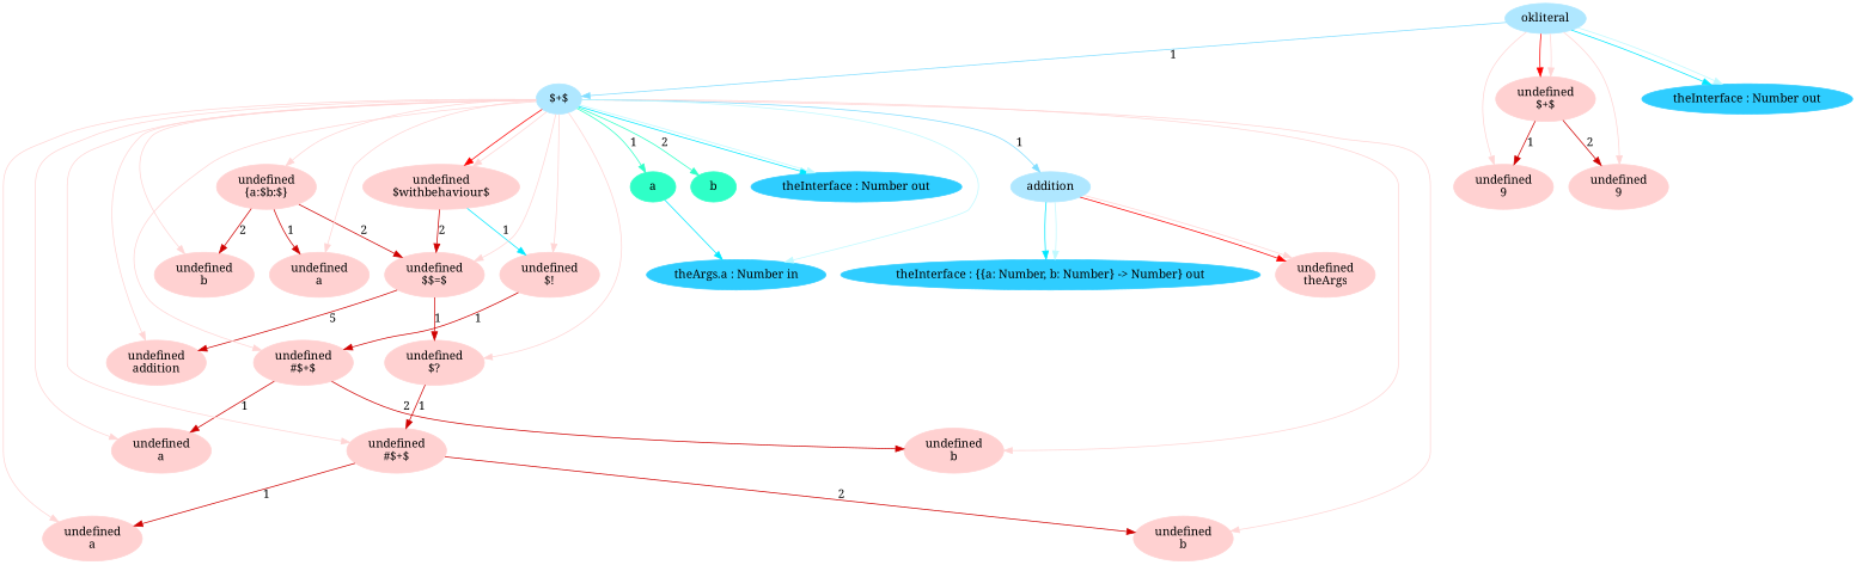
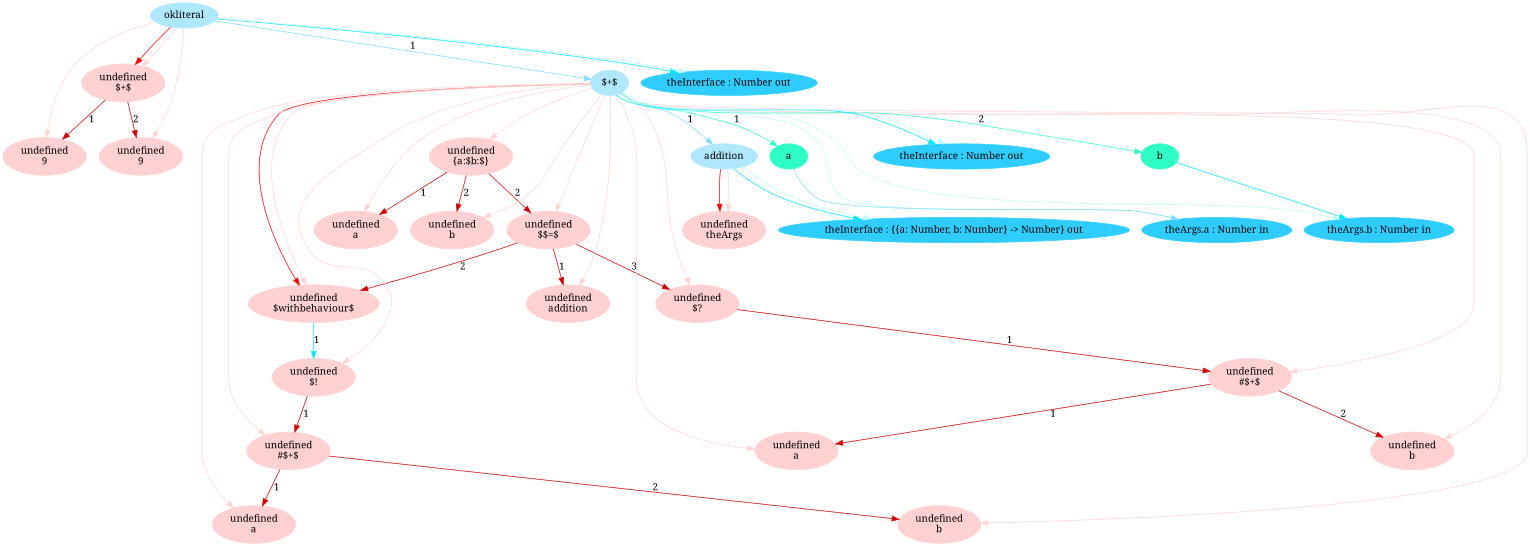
  digraph {
    fontname="Noto Serif"
    node [color="#ffd1d1" fontname="Noto Serif" shape=ellipse style=filled]
    edge [arrowHead=normal arrowsize=1 color="#ffd5d5" dir=forward fontname="Noto Serif"]
    n1 [label="undefined\ntheArgs"]
    n2 [label="undefined\n$withbehaviour$"]
    n3 [label="undefined\n$!"]
    n4 [label="undefined\n$$=$"]
    n5 [label="undefined\n#$+$"]
    n6 [label="undefined\naddition"]
    n7 [label="undefined\n$?"]
    n8 [label="undefined\na"]
    n9 [label="undefined\nb"]
    n10 [label="undefined\n{a:$b:$}"]
    n11 [label="undefined\na"]
    n12 [label="undefined\nb"]
    n13 [label="undefined\n#$+$"]
    n14 [label="undefined\na"]
    n15 [label="undefined\nb"]
    n16 [label="undefined\n$+$"]
    n17 [label="undefined\n9"]
    n18 [label="undefined\n9"]
    n19 [color="#afe7ff" label=okliteral]
    n20 [color="#afe7ff" label="$+$"]
    n21 [color="#2fcdff" label="theInterface : Number out"]
    n22 [color="#afe7ff" label=addition]
    n23 [color="#2fffc7" label=a]
    n24 [color="#2fffc7" label=b]
    n25 [color="#2fcdff" label="theArgs.a : Number in"]
+   n26 [color="#2fcdff" label="theArgs.b : Number in"]
    n27 [color="#2fcdff" label="theInterface : Number out"]
    n28 [color="#2fcdff" label="theInterface : {{a: Number, b: Number} -> Number} out"]
    n2 -> n3 [color="#00e8ff" label=1]
-   n2 -> n4 [color="#d00000" label=2]
+   n4 -> n2 [color="#d00000" label=2]
    n3 -> n5 [color="#d00000" label=1]
-   n4 -> n6 [color="#d00000" label=5]
-   n4 -> n7 [color="#d00000" label=1]
+   n4 -> n6 [color="#d00000" label=1]
+   n4 -> n7 [color="#d00000" label=3]
    n5 -> n8 [color="#d00000" label=1]
    n5 -> n9 [color="#d00000" label=2]
    n7 -> n13 [color="#d00000" label=1]
    n10 -> n4 [color="#d00000" label=2]
    n10 -> n11 [color="#d00000" label=1]
    n10 -> n12 [color="#d00000" label=2]
    n13 -> n14 [color="#d00000" label=1]
    n13 -> n15 [color="#d00000" label=2]
    n16 -> n17 [color="#d00000" label=1]
    n16 -> n18 [color="#d00000" label=2]
    n19 -> n16 [color="#ff0000"]
    n19 -> n16
    n19 -> n17
    n19 -> n18
    n19 -> n20 [color="#81ddff" label=1]
    n19 -> n21 [color="#00e8ff"]
    n19 -> n21 [color="#bef9ff"]
    n20 -> n2 [color="#ff0000"]
    n20 -> n2
    n20 -> n3
    n20 -> n4
    n20 -> n5
    n20 -> n6
    n20 -> n7
    n20 -> n8
    n20 -> n9
    n20 -> n10
    n20 -> n11
    n20 -> n12
    n20 -> n13
    n20 -> n14
    n20 -> n15
    n20 -> n22 [color="#81ddff" label=1]
    n20 -> n23 [color="#2fffc7" label=1]
    n20 -> n24 [color="#2fffc7" label=2]
    n20 -> n25 [color="#bef9ff"]
+   n20 -> n26 [color="#bef9ff"]
    n20 -> n27 [color="#00e8ff"]
    n20 -> n27 [color="#bef9ff"]
    n22 -> n1 [color="#ff0000"]
    n22 -> n1
    n22 -> n28 [color="#00e8ff"]
    n22 -> n28 [color="#bef9ff"]
-   n23 -> n25 [color="#00e8ff"]
+   n23 -> n25 [color="#81ddff"]
+   n24 -> n26 [color="#00e8ff"]
  }
